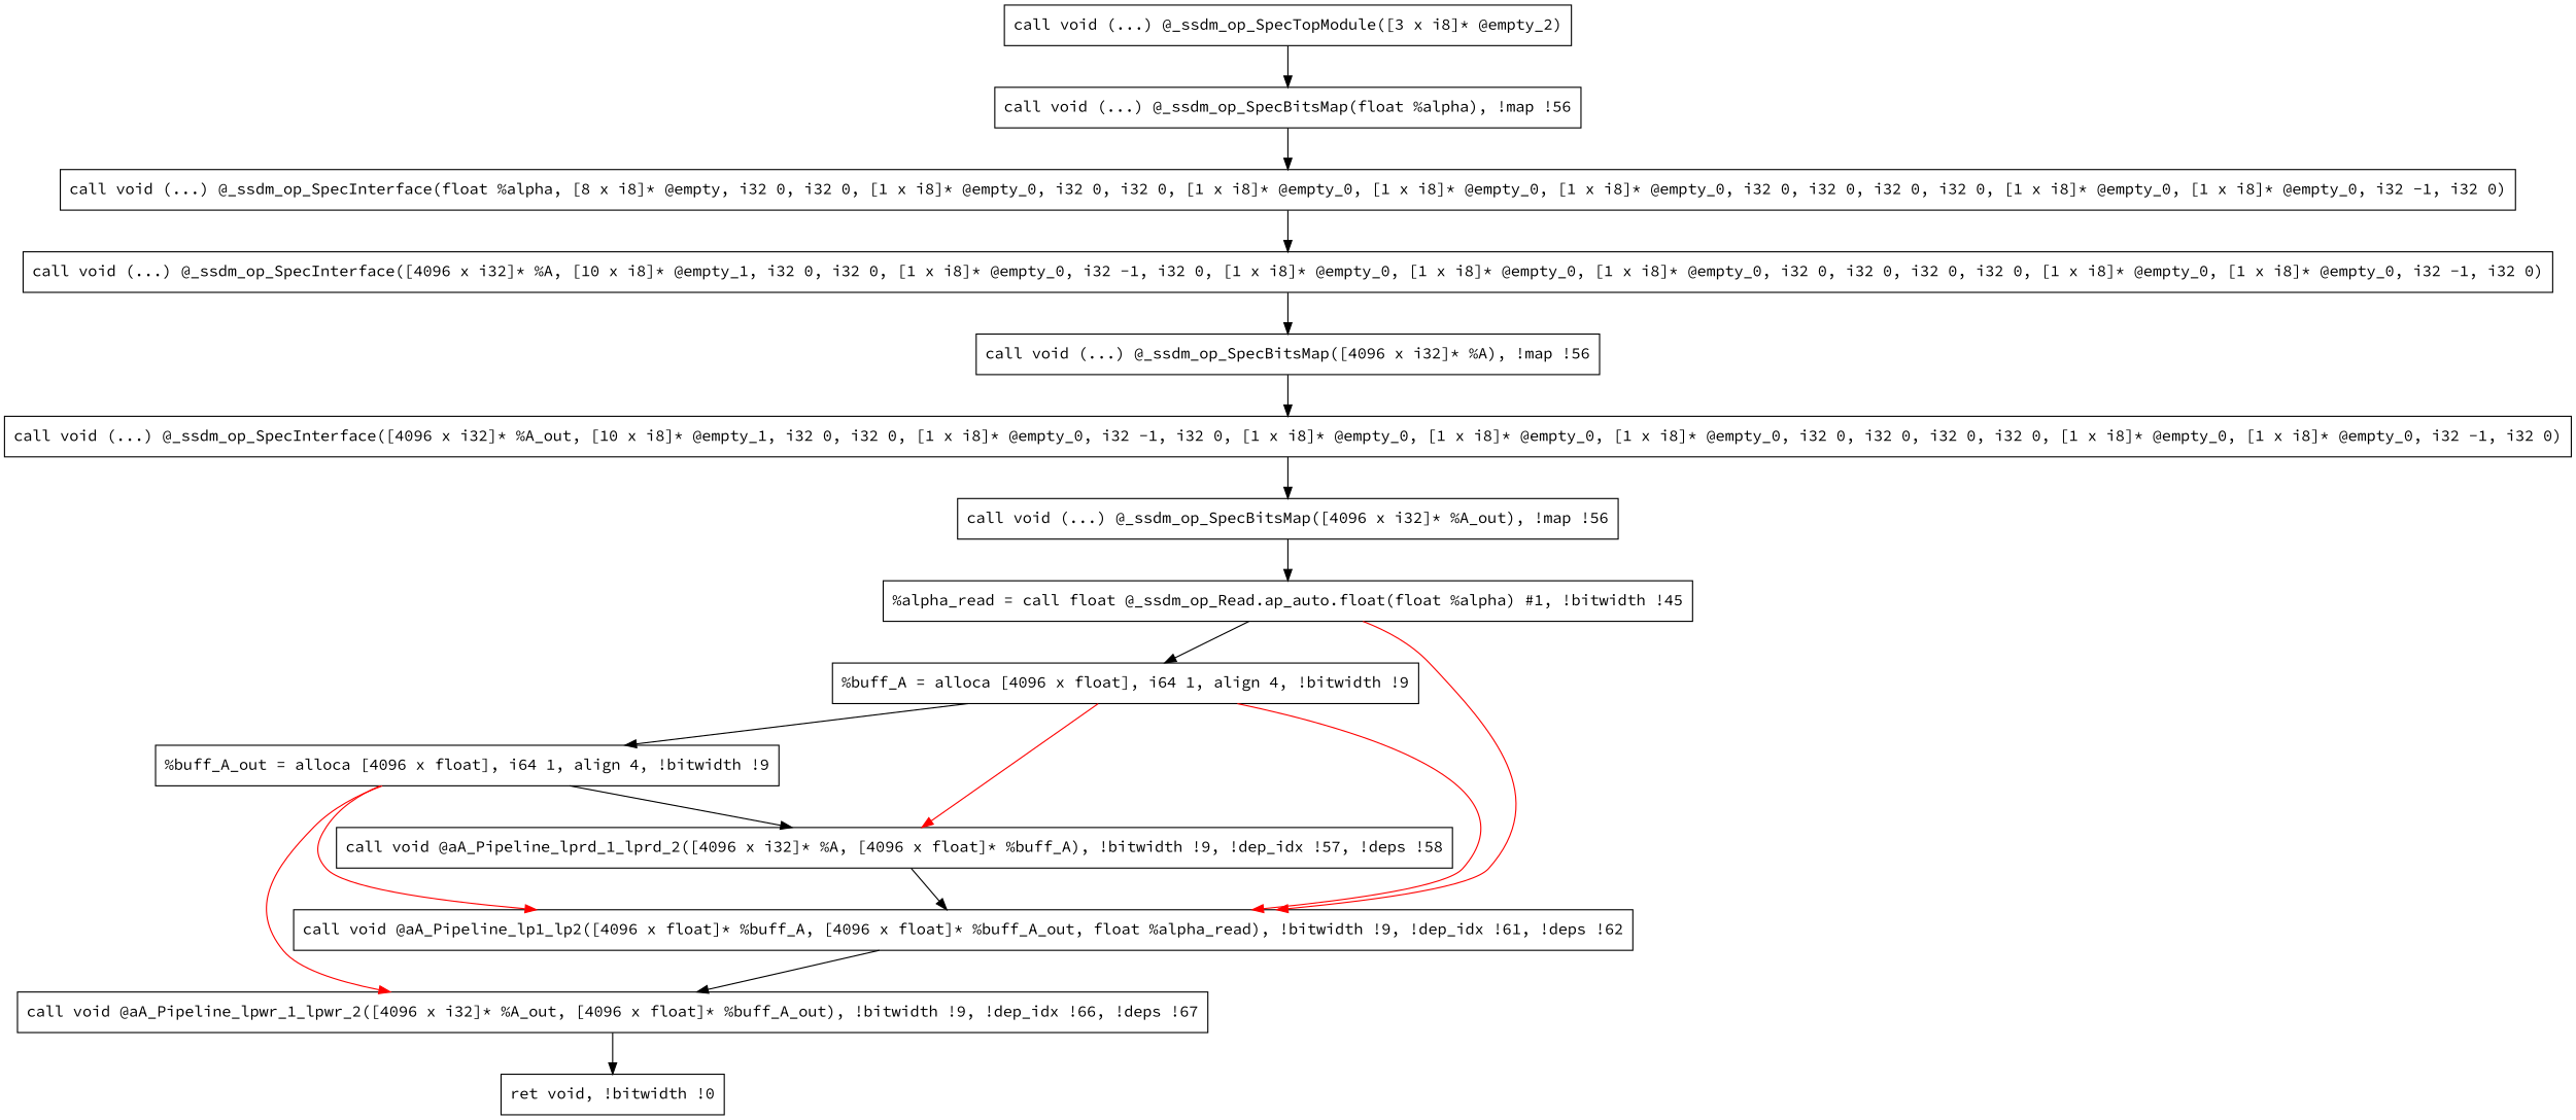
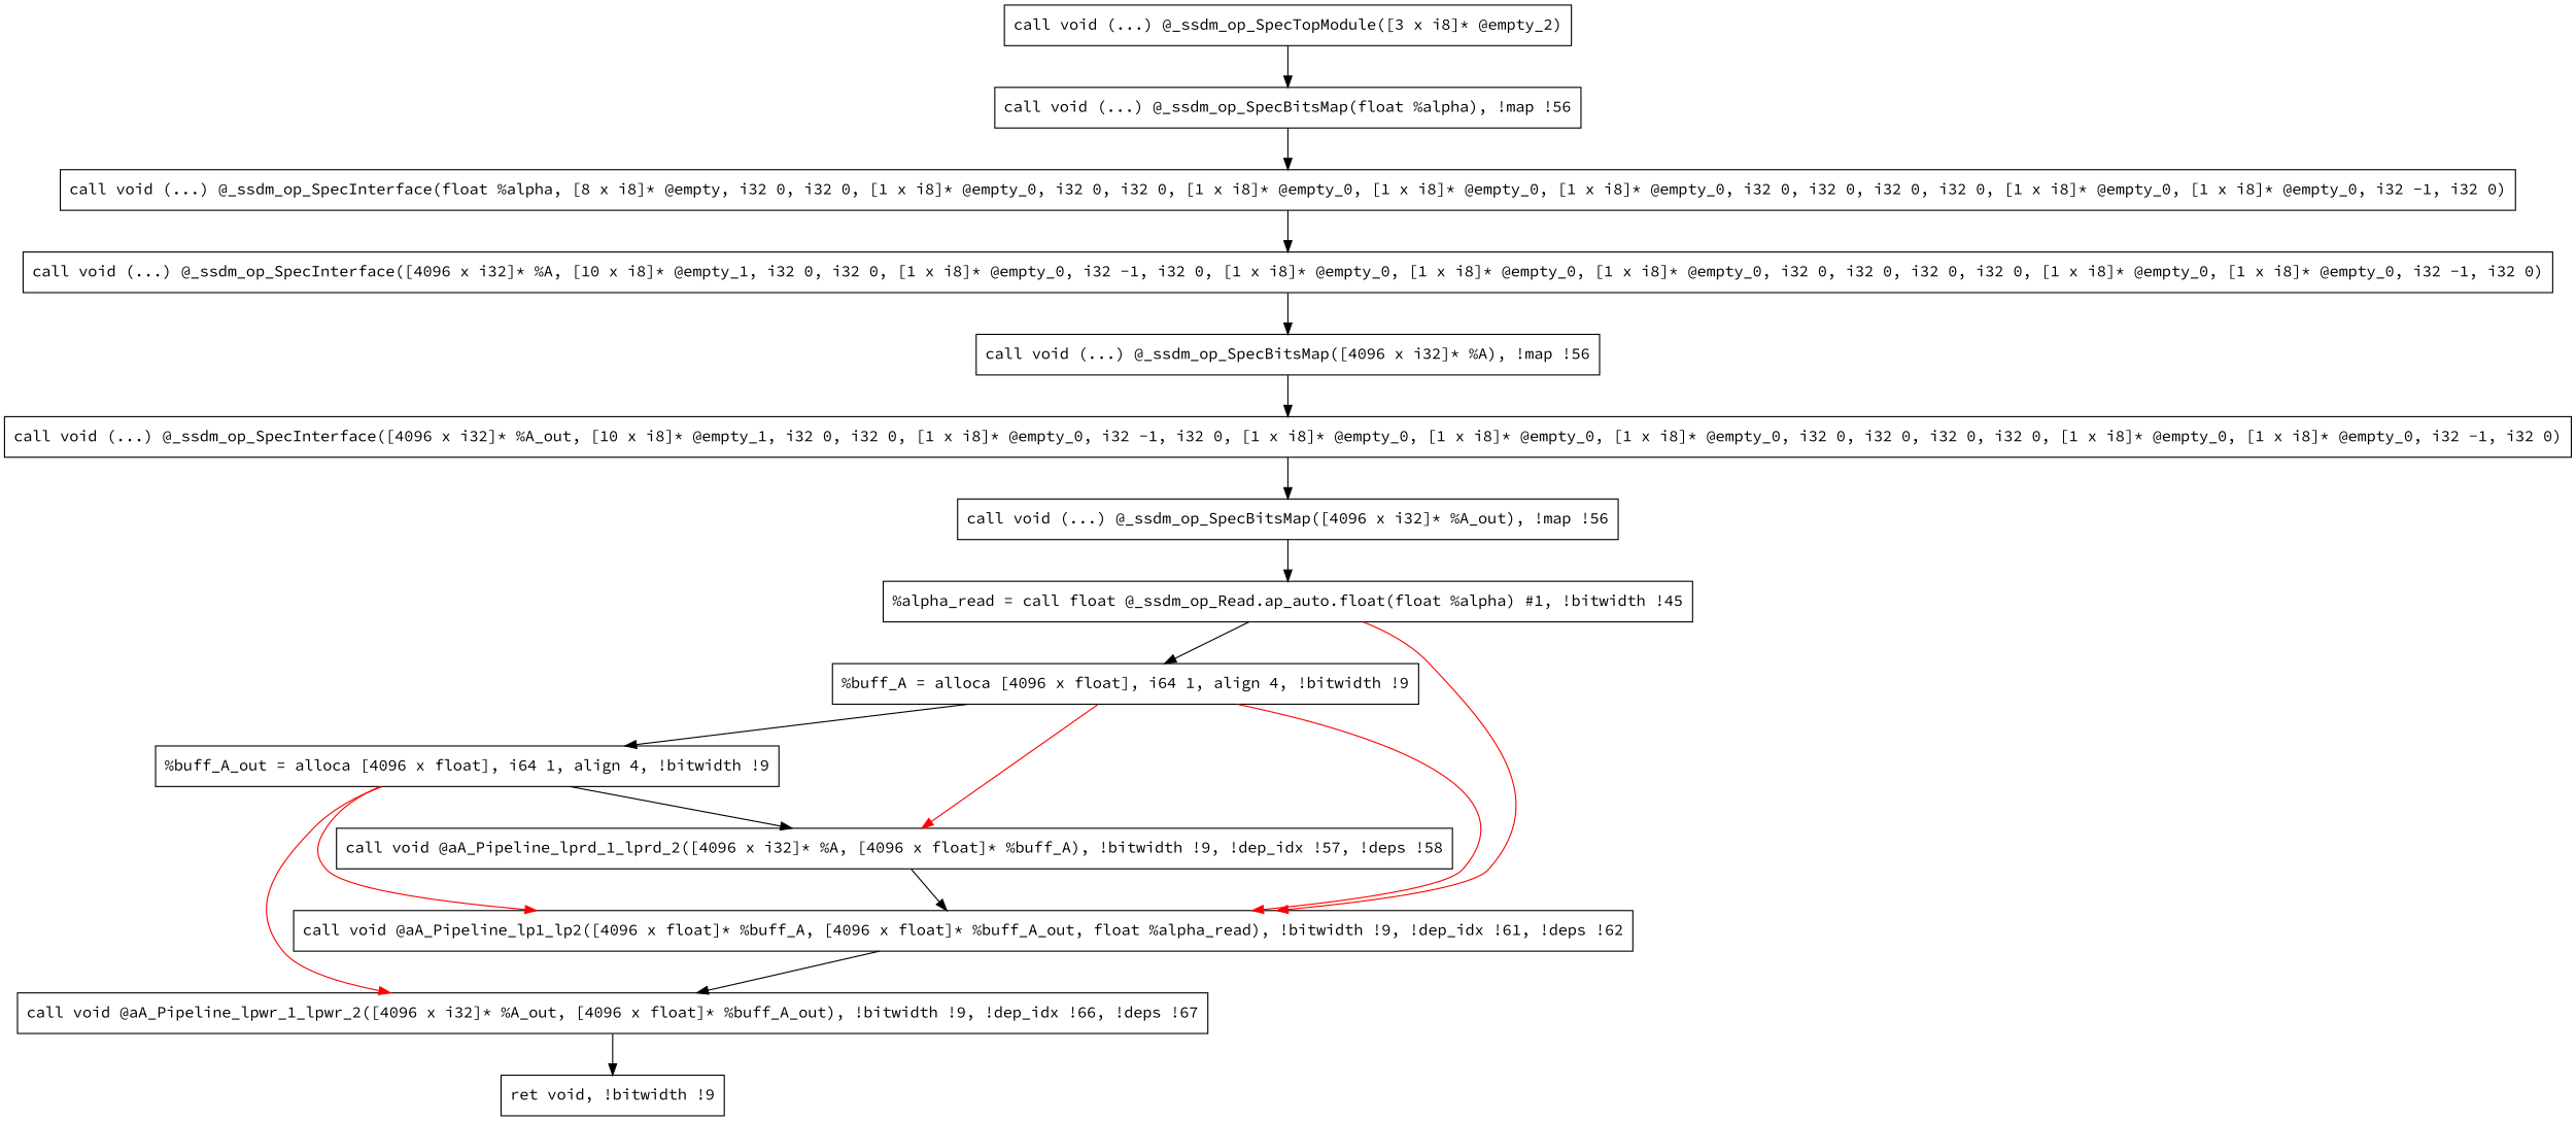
  digraph {
    fontname="Source Code Pro"
    node [shape=record fontname="Source Code Pro"]
    edge [fontname="Source Code Pro"]
    n1 [label="  call void (...) @_ssdm_op_SpecTopModule([3 x i8]* @empty_2)"]
    n2 [label="  call void (...) @_ssdm_op_SpecBitsMap(float %alpha), !map !56"]
    n3 [label="  call void (...) @_ssdm_op_SpecInterface(float %alpha, [8 x i8]* @empty, i32 0, i32 0, [1 x i8]* @empty_0, i32 0, i32 0, [1 x i8]* @empty_0, [1 x i8]* @empty_0, [1 x i8]* @empty_0, i32 0, i32 0, i32 0, i32 0, [1 x i8]* @empty_0, [1 x i8]* @empty_0, i32 -1, i32 0)"]
    n4 [label="  call void (...) @_ssdm_op_SpecInterface([4096 x i32]* %A, [10 x i8]* @empty_1, i32 0, i32 0, [1 x i8]* @empty_0, i32 -1, i32 0, [1 x i8]* @empty_0, [1 x i8]* @empty_0, [1 x i8]* @empty_0, i32 0, i32 0, i32 0, i32 0, [1 x i8]* @empty_0, [1 x i8]* @empty_0, i32 -1, i32 0)"]
    n5 [label="  call void (...) @_ssdm_op_SpecBitsMap([4096 x i32]* %A), !map !56"]
    n6 [label="  call void (...) @_ssdm_op_SpecInterface([4096 x i32]* %A_out, [10 x i8]* @empty_1, i32 0, i32 0, [1 x i8]* @empty_0, i32 -1, i32 0, [1 x i8]* @empty_0, [1 x i8]* @empty_0, [1 x i8]* @empty_0, i32 0, i32 0, i32 0, i32 0, [1 x i8]* @empty_0, [1 x i8]* @empty_0, i32 -1, i32 0)"]
    n7 [label="  call void (...) @_ssdm_op_SpecBitsMap([4096 x i32]* %A_out), !map !56"]
    n8 [label="  %alpha_read = call float @_ssdm_op_Read.ap_auto.float(float %alpha) #1, !bitwidth !45"]
    n9 [label="  %buff_A = alloca [4096 x float], i64 1, align 4, !bitwidth !9"]
    n10 [label="  call void @aA_Pipeline_lp1_lp2([4096 x float]* %buff_A, [4096 x float]* %buff_A_out, float %alpha_read), !bitwidth !9, !dep_idx !61, !deps !62"]
    n11 [label="  %buff_A_out = alloca [4096 x float], i64 1, align 4, !bitwidth !9"]
    n12 [label="  call void @aA_Pipeline_lprd_1_lprd_2([4096 x i32]* %A, [4096 x float]* %buff_A), !bitwidth !9, !dep_idx !57, !deps !58"]
    n13 [label="  call void @aA_Pipeline_lpwr_1_lpwr_2([4096 x i32]* %A_out, [4096 x float]* %buff_A_out), !bitwidth !9, !dep_idx !66, !deps !67"]
-   n14 [label="ret void, !bitwidth !0"]
+   n14 [label="  ret void, !bitwidth !9"]
    n1 -> n2
    n2 -> n3
    n3 -> n4
    n4 -> n5
    n5 -> n6
    n6 -> n7
    n7 -> n8
    n8 -> n9
    n8 -> n10 [color=red]
    n9 -> n10 [color=red]
    n9 -> n11
    n9 -> n12 [color=red]
    n10 -> n13
    n11 -> n10 [color=red]
    n11 -> n12
    n11 -> n13 [color=red]
    n12 -> n10
    n13 -> n14
  }
